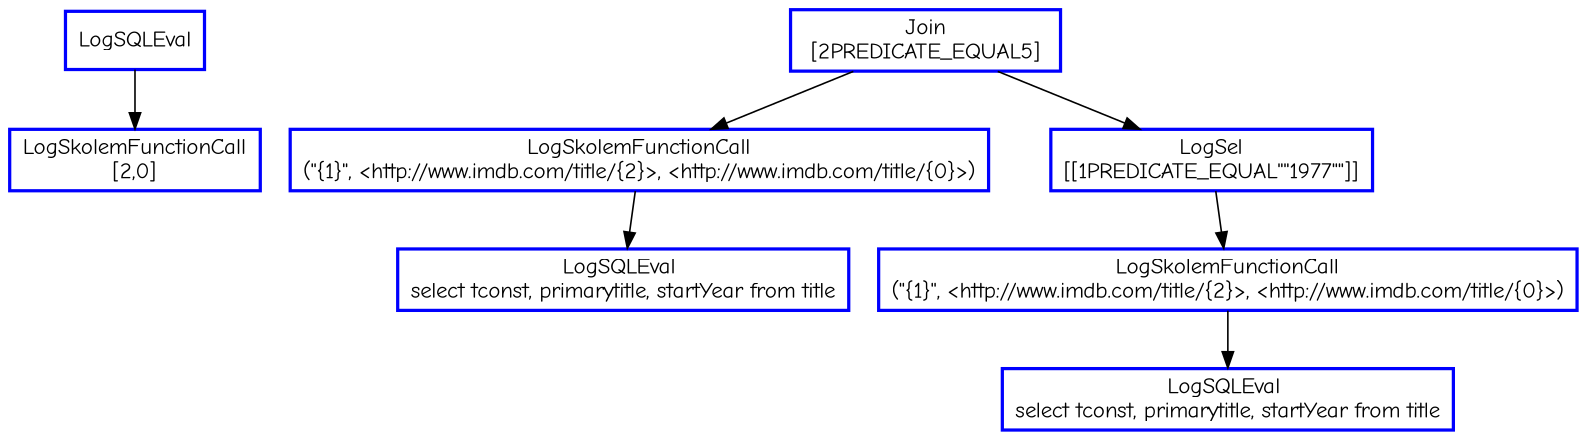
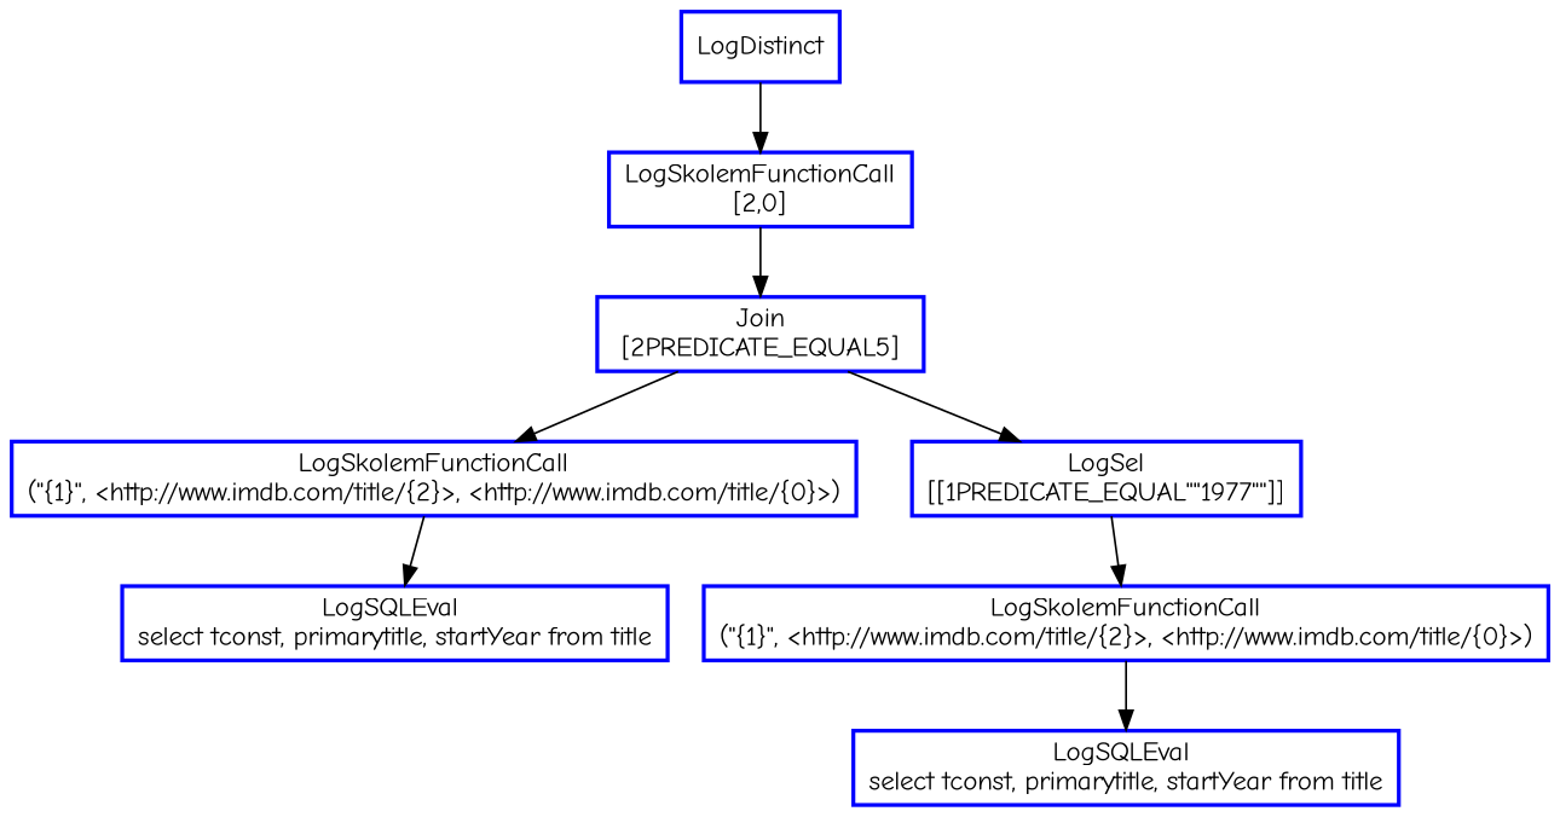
  digraph {
    fontname="Comic Neue"
    node [color=blue fontcolor=black fontname="Comic Neue" shape=rectangle style=bold]
    edge [fontname="Comic Neue"]
-   n1 [label=LogSQLEval]
+   n1 [label=LogDistinct]
    n2 [label="LogSkolemFunctionCall\n[2,0]"]
    n3 [label="Join\n [2PREDICATE_EQUAL5] "]
    n4 [label="LogSkolemFunctionCall\n(\"{1}\", <http://www.imdb.com/title/{2}>, <http://www.imdb.com/title/{0}>)"]
    n5 [label="LogSel\n[[1PREDICATE_EQUAL\"\"1977\"\"]]"]
    n6 [label="LogSQLEval \nselect tconst, primarytitle, startYear from title"]
    n7 [label="LogSkolemFunctionCall\n(\"{1}\", <http://www.imdb.com/title/{2}>, <http://www.imdb.com/title/{0}>)"]
    n8 [label="LogSQLEval \nselect tconst, primarytitle, startYear from title"]
    n1 -> n2
+   n2 -> n3
    n3 -> n4
    n3 -> n5
    n4 -> n6
    n5 -> n7
    n7 -> n8
  }
